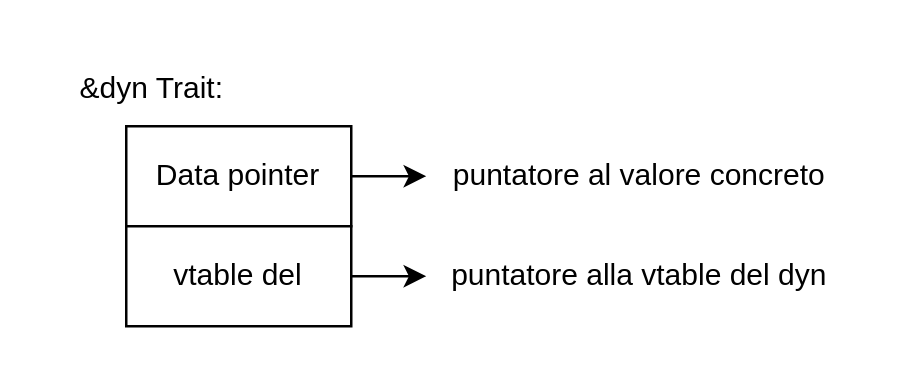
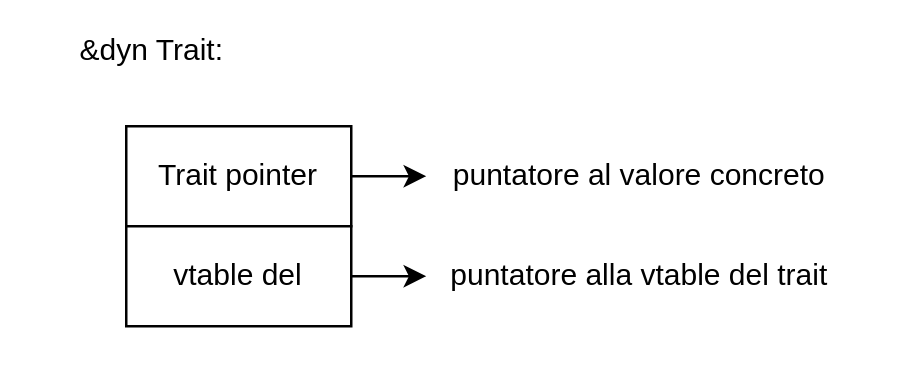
  <mxCell id="0" />
  <mxCell id="1" parent="0" />
- <mxCell id="2" value="&amp;amp;dyn Trait:" style="text;html=1;align=center;verticalAlign=middle;resizable=0;points=[];autosize=1;strokeColor=none;fillColor=none;" vertex="1" parent="1"><mxGeometry x="20" y="20" width="80" height="30" as="geometry" /></mxCell>
+ <mxCell id="2" value="&amp;amp;dyn Trait:" style="text;html=1;align=center;verticalAlign=middle;resizable=0;points=[];autosize=1;strokeColor=none;fillColor=none;" vertex="1" parent="1"><mxGeometry x="20" y="5" width="80" height="30" as="geometry" /></mxCell>
  <mxCell id="3" style="edgeStyle=orthogonalEdgeStyle;rounded=0;orthogonalLoop=1;jettySize=auto;html=1;" edge="1" parent="1" source="4"><mxGeometry relative="1" as="geometry"><mxPoint x="170" y="70" as="targetPoint" /></mxGeometry></mxCell>
- <mxCell id="4" value="Data pointer" style="rounded=0;whiteSpace=wrap;html=1;" vertex="1" parent="1"><mxGeometry x="50" y="50" width="90" height="40" as="geometry" /></mxCell>
+ <mxCell id="4" value="Trait pointer" style="rounded=0;whiteSpace=wrap;html=1;" vertex="1" parent="1"><mxGeometry x="50" y="50" width="90" height="40" as="geometry" /></mxCell>
  <mxCell id="5" style="edgeStyle=orthogonalEdgeStyle;rounded=0;orthogonalLoop=1;jettySize=auto;html=1;" edge="1" parent="1" source="6"><mxGeometry relative="1" as="geometry"><mxPoint x="170" y="110" as="targetPoint" /></mxGeometry></mxCell>
  <mxCell id="6" value="vtable del" style="rounded=0;whiteSpace=wrap;html=1;" vertex="1" parent="1"><mxGeometry x="50" y="90" width="90" height="40" as="geometry" /></mxCell>
  <mxCell id="7" value="puntatore al valore concreto" style="text;html=1;align=center;verticalAlign=middle;resizable=0;points=[];autosize=1;strokeColor=none;fillColor=none;" vertex="1" parent="1"><mxGeometry x="170" y="55" width="170" height="30" as="geometry" /></mxCell>
- <mxCell id="8" value="puntatore alla vtable del dyn" style="text;html=1;align=center;verticalAlign=middle;resizable=0;points=[];autosize=1;strokeColor=none;fillColor=none;" vertex="1" parent="1"><mxGeometry x="170" y="95" width="170" height="30" as="geometry" /></mxCell>
+ <mxCell id="8" value="puntatore alla vtable del trait" style="text;html=1;align=center;verticalAlign=middle;resizable=0;points=[];autosize=1;strokeColor=none;fillColor=none;" vertex="1" parent="1"><mxGeometry x="170" y="95" width="170" height="30" as="geometry" /></mxCell>
